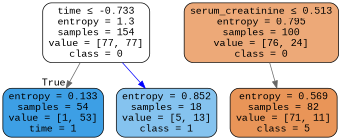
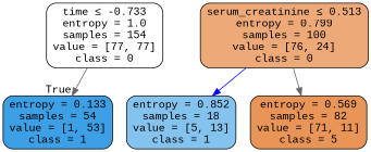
  digraph {
    fontname="Liberation Mono"
    node [color=black fontname="Liberation Mono" shape=box style="filled, rounded"]
    edge [color=gray40 fontname="Liberation Mono"]
-   n1 [fillcolor="#ffffff" label=<time &le; -0.733<br/>entropy = 1.3<br/>samples = 154<br/>value = [77, 77]<br/>class = 0>]
-   n2 [fillcolor="#3d9fe5" label=<entropy = 0.133<br/>samples = 54<br/>value = [1, 53]<br/>time = 1>]
-   n3 [fillcolor="#eda978" label=<serum_creatinine &le; 0.513<br/>entropy = 0.795<br/>samples = 100<br/>value = [76, 24]<br/>class = 0>]
+   n1 [fillcolor="#ffffff" label=<time &le; -0.733<br/>entropy = 1.0<br/>samples = 154<br/>value = [77, 77]<br/>class = 0>]
+   n2 [fillcolor="#3d9fe5" label=<entropy = 0.133<br/>samples = 54<br/>value = [1, 53]<br/>class = 1>]
+   n3 [fillcolor="#eda978" label=<serum_creatinine &le; 0.513<br/>entropy = 0.799<br/>samples = 100<br/>value = [76, 24]<br/>class = 0>]
    n4 [fillcolor="#e99558" label=<entropy = 0.569<br/>samples = 82<br/>value = [71, 11]<br/>class = 5>]
    n5 [fillcolor="#85c3ef" label=<entropy = 0.852<br/>samples = 18<br/>value = [5, 13]<br/>class = 1>]
    n1 -> n2 [headlabel=True labelangle=45 labeldistance=2.5]
    n3 -> n4
-   n1 -> n5 [color=blue]
+   n3 -> n5 [color=blue]
  }
